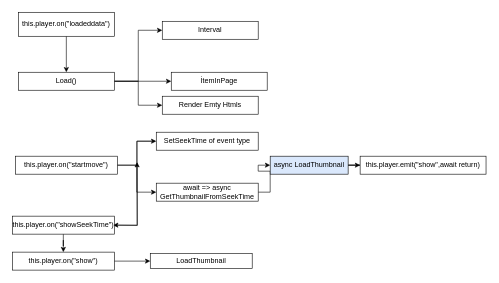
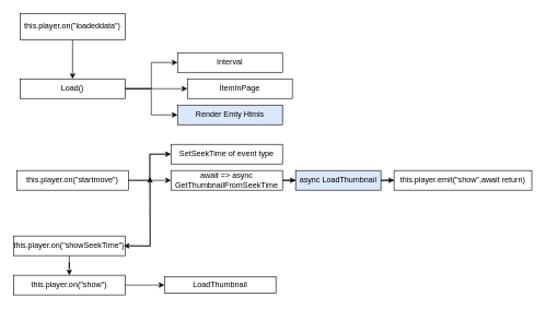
  <mxCell id="0" />
  <mxCell id="1" parent="0" />
  <mxCell id="2" style="edgeStyle=orthogonalEdgeStyle;rounded=0;orthogonalLoop=1;jettySize=auto;html=1;entryX=0.5;entryY=0;entryDx=0;entryDy=0;" edge="1" parent="1" source="3" target="7"><mxGeometry relative="1" as="geometry" /></mxCell>
  <mxCell id="3" value="this.player.on(&quot;loadeddata&quot;)" style="rounded=0;whiteSpace=wrap;html=1;" vertex="1" parent="1"><mxGeometry x="30" y="20" width="160" height="40" as="geometry" /></mxCell>
  <mxCell id="4" style="edgeStyle=orthogonalEdgeStyle;rounded=0;orthogonalLoop=1;jettySize=auto;html=1;entryX=0;entryY=0.5;entryDx=0;entryDy=0;" edge="1" parent="1" source="7" target="8"><mxGeometry relative="1" as="geometry" /></mxCell>
  <mxCell id="5" style="edgeStyle=orthogonalEdgeStyle;rounded=0;orthogonalLoop=1;jettySize=auto;html=1;entryX=0;entryY=0.5;entryDx=0;entryDy=0;" edge="1" parent="1" source="7" target="9"><mxGeometry relative="1" as="geometry" /></mxCell>
  <mxCell id="6" style="edgeStyle=orthogonalEdgeStyle;rounded=0;orthogonalLoop=1;jettySize=auto;html=1;entryX=0;entryY=0.5;entryDx=0;entryDy=0;" edge="1" parent="1" source="7" target="20"><mxGeometry relative="1" as="geometry" /></mxCell>
  <mxCell id="7" value="Load()" style="rounded=0;whiteSpace=wrap;html=1;" vertex="1" parent="1"><mxGeometry x="30" y="120" width="160" height="30" as="geometry" /></mxCell>
- <mxCell id="8" value="Interval" style="rounded=0;whiteSpace=wrap;html=1;" vertex="1" parent="1"><mxGeometry x="270" y="35" width="160" height="30" as="geometry" /></mxCell>
+ <mxCell id="8" value="Interval" style="rounded=0;whiteSpace=wrap;html=1;" vertex="1" parent="1"><mxGeometry x="270" y="80" width="160" height="30" as="geometry" /></mxCell>
  <mxCell id="9" value="İtemInPage" style="rounded=0;whiteSpace=wrap;html=1;" vertex="1" parent="1"><mxGeometry x="285" y="120" width="160" height="30" as="geometry" /></mxCell>
  <mxCell id="10" style="edgeStyle=orthogonalEdgeStyle;rounded=0;orthogonalLoop=1;jettySize=auto;html=1;entryX=0;entryY=0.5;entryDx=0;entryDy=0;" edge="1" parent="1" source="12" target="14"><mxGeometry relative="1" as="geometry" /></mxCell>
  <mxCell id="11" style="edgeStyle=orthogonalEdgeStyle;rounded=0;orthogonalLoop=1;jettySize=auto;html=1;entryX=0;entryY=0.5;entryDx=0;entryDy=0;" edge="1" parent="1" source="12" target="16"><mxGeometry relative="1" as="geometry" /></mxCell>
  <mxCell id="12" value="this.player.on(&quot;startmove&quot;)" style="rounded=0;whiteSpace=wrap;html=1;" vertex="1" parent="1"><mxGeometry x="25" y="260" width="170" height="30" as="geometry" /></mxCell>
  <mxCell id="13" style="edgeStyle=orthogonalEdgeStyle;rounded=0;orthogonalLoop=1;jettySize=auto;html=1;entryX=1;entryY=0.5;entryDx=0;entryDy=0;" edge="1" parent="1"><mxGeometry relative="1" as="geometry"><mxPoint x="258" y="235" as="sourcePoint" /><mxPoint x="188" y="375" as="targetPoint" /><Array as="points"><mxPoint x="228" y="235" /><mxPoint x="228" y="375" /></Array></mxGeometry></mxCell>
  <mxCell id="14" value="SetSeekTime of event type" style="rounded=0;whiteSpace=wrap;html=1;" vertex="1" parent="1"><mxGeometry x="260" y="220" width="170" height="30" as="geometry" /></mxCell>
  <mxCell id="15" style="edgeStyle=orthogonalEdgeStyle;rounded=0;orthogonalLoop=1;jettySize=auto;html=1;entryX=0;entryY=0.5;entryDx=0;entryDy=0;" edge="1" parent="1" source="16" target="18"><mxGeometry relative="1" as="geometry" /></mxCell>
- <mxCell id="16" value="await =&amp;gt; async GetThumbnailFromSeekTime" style="rounded=0;whiteSpace=wrap;html=1;" vertex="1" parent="1"><mxGeometry x="260" y="305" width="170" height="30" as="geometry" /></mxCell>
+ <mxCell id="16" value="await =&amp;gt; async GetThumbnailFromSeekTime" style="rounded=0;whiteSpace=wrap;html=1;" vertex="1" parent="1"><mxGeometry x="260" y="260" width="170" height="30" as="geometry" /></mxCell>
  <mxCell id="17" style="edgeStyle=orthogonalEdgeStyle;rounded=0;orthogonalLoop=1;jettySize=auto;html=1;entryX=0;entryY=0.5;entryDx=0;entryDy=0;" edge="1" parent="1" source="18" target="23"><mxGeometry relative="1" as="geometry" /></mxCell>
  <mxCell id="18" value="async LoadThumbnail" style="rounded=0;whiteSpace=wrap;html=1;fillColor=#dae8fc;" vertex="1" parent="1"><mxGeometry x="450" y="260" width="130" height="30" as="geometry" /></mxCell>
  <mxCell id="19" value="LoadThumbnail" style="rounded=0;whiteSpace=wrap;html=1;" vertex="1" parent="1"><mxGeometry x="250" y="422.5" width="170" height="25" as="geometry" /></mxCell>
- <mxCell id="20" value="Render Emty Htmls" style="rounded=0;whiteSpace=wrap;html=1;" vertex="1" parent="1"><mxGeometry x="270" y="160" width="160" height="30" as="geometry" /></mxCell>
+ <mxCell id="20" value="Render Emty Htmls" style="rounded=0;whiteSpace=wrap;html=1;fillColor=#dae8fc;" vertex="1" parent="1"><mxGeometry x="270" y="160" width="160" height="30" as="geometry" /></mxCell>
  <mxCell id="21" style="edgeStyle=orthogonalEdgeStyle;rounded=0;orthogonalLoop=1;jettySize=auto;html=1;entryX=0;entryY=0.5;entryDx=0;entryDy=0;" edge="1" parent="1" source="22" target="19"><mxGeometry relative="1" as="geometry" /></mxCell>
  <mxCell id="22" value="this.player.on(&quot;show&quot;)" style="rounded=0;whiteSpace=wrap;html=1;" vertex="1" parent="1"><mxGeometry x="20" y="420" width="170" height="30" as="geometry" /></mxCell>
  <mxCell id="23" value="this.player.emit(&quot;show&quot;,await return)" style="rounded=0;whiteSpace=wrap;html=1;" vertex="1" parent="1"><mxGeometry x="600" y="260" width="210" height="30" as="geometry" /></mxCell>
  <mxCell id="24" style="edgeStyle=orthogonalEdgeStyle;rounded=0;orthogonalLoop=1;jettySize=auto;html=1;" edge="1" parent="1"><mxGeometry relative="1" as="geometry"><mxPoint x="228" y="270" as="targetPoint" /><mxPoint x="188" y="375" as="sourcePoint" /></mxGeometry></mxCell>
  <mxCell id="25" style="edgeStyle=orthogonalEdgeStyle;rounded=0;orthogonalLoop=1;jettySize=auto;html=1;entryX=0.5;entryY=0;entryDx=0;entryDy=0;" edge="1" parent="1" source="26" target="22"><mxGeometry relative="1" as="geometry" /></mxCell>
  <mxCell id="26" value="this.player.on(&quot;showSeekTime&quot;)" style="rounded=0;whiteSpace=wrap;html=1;" vertex="1" parent="1"><mxGeometry x="20" y="360" width="170" height="30" as="geometry" /></mxCell>
